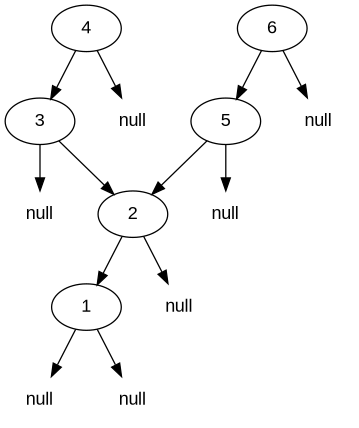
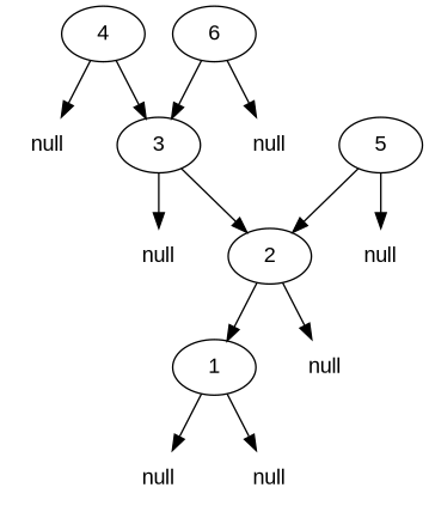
  digraph {
    fontname="Liberation Sans"
    node [fontname="Liberation Sans" shape=plaintext]
    edge [fontname="Liberation Sans"]
    n1 [label=1 shape=""]
    n2 [label=null]
    n3 [label=null]
    n4 [label=2 shape=""]
    n5 [label=null]
    n6 [label=3 shape=""]
    n7 [label=null]
    n8 [label=4 shape=""]
    n9 [label=null]
    n10 [label=5 shape=""]
    n11 [label=null]
    n12 [label=6 shape=""]
    n13 [label=null]
    n1 -> n2
    n1 -> n3
    n4 -> n1
    n4 -> n5
    n6 -> n4
    n6 -> n7
    n8 -> n6
    n8 -> n9
    n10 -> n4
    n10 -> n11
-   n12 -> n10
+   n12 -> n6
    n12 -> n13
  }
